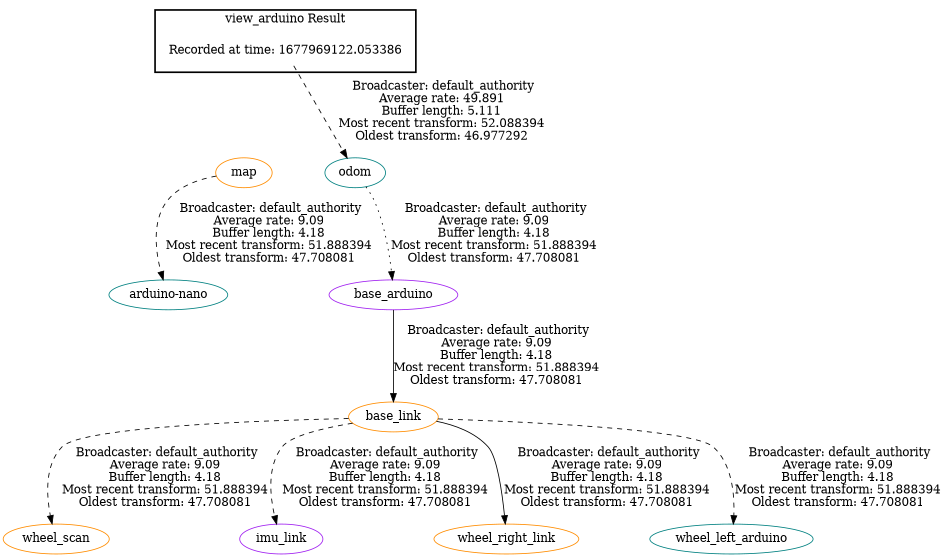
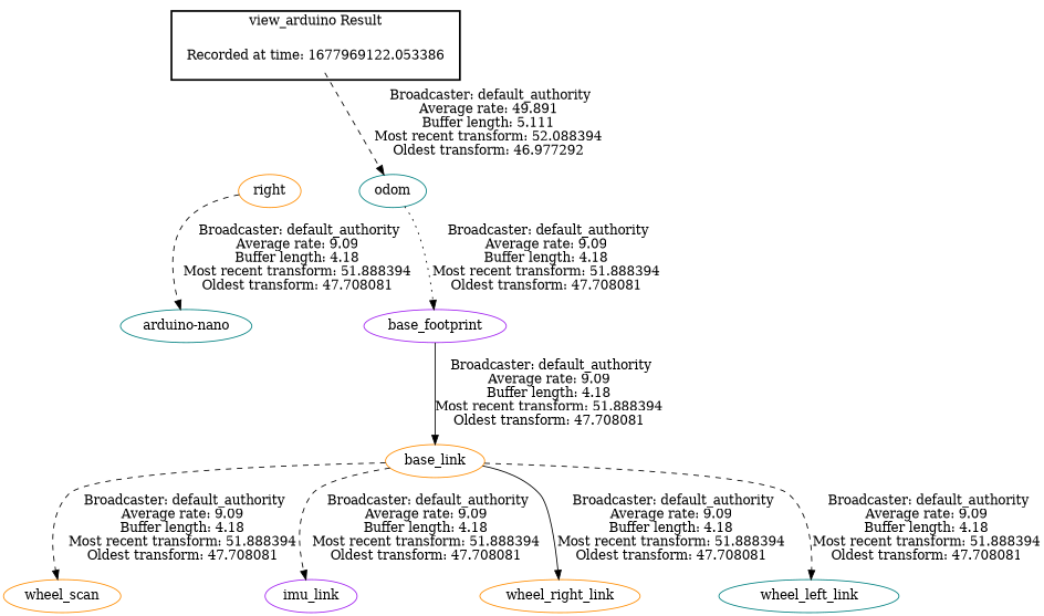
  digraph {
    node [color=darkorange]
    edge [style=dashed]
    "Recorded at time: 1677969122.053386" [color=purple shape=plaintext]
-   map
+   map [label=right]
    odom [color=teal]
    "arduino-nano" [color=teal]
-   base_footprint [color=purple label=base_arduino]
+   base_footprint [color=purple]
    base_link
    n7 [label=wheel_scan]
    imu_link [color=purple]
    wheel_right_link
-   wheel_left_link [color=teal label=wheel_left_arduino]
+   wheel_left_link [color=teal]
    subgraph cluster_1 {
      color=black
      label="view_arduino Result"
      style=bold
      "Recorded at time: 1677969122.053386"
    }
    "Recorded at time: 1677969122.053386" -> map [style=invis]
    "Recorded at time: 1677969122.053386" -> odom [label=" Broadcaster: default_authority\nAverage rate: 49.891\nBuffer length: 5.111\nMost recent transform: 52.088394\nOldest transform: 46.977292\n"]
    map -> "arduino-nano" [label=" Broadcaster: default_authority\nAverage rate: 9.09\nBuffer length: 4.18\nMost recent transform: 51.888394\nOldest transform: 47.708081\n"]
    odom -> base_footprint [label=" Broadcaster: default_authority\nAverage rate: 9.09\nBuffer length: 4.18\nMost recent transform: 51.888394\nOldest transform: 47.708081\n" style=dotted]
    base_footprint -> base_link [label=" Broadcaster: default_authority\nAverage rate: 9.09\nBuffer length: 4.18\nMost recent transform: 51.888394\nOldest transform: 47.708081\n" style=solid]
    base_link -> n7 [label=" Broadcaster: default_authority\nAverage rate: 9.09\nBuffer length: 4.18\nMost recent transform: 51.888394\nOldest transform: 47.708081\n"]
    base_link -> imu_link [label=" Broadcaster: default_authority\nAverage rate: 9.09\nBuffer length: 4.18\nMost recent transform: 51.888394\nOldest transform: 47.708081\n"]
    base_link -> wheel_right_link [label=" Broadcaster: default_authority\nAverage rate: 9.09\nBuffer length: 4.18\nMost recent transform: 51.888394\nOldest transform: 47.708081\n" style=solid]
    base_link -> wheel_left_link [label=" Broadcaster: default_authority\nAverage rate: 9.09\nBuffer length: 4.18\nMost recent transform: 51.888394\nOldest transform: 47.708081\n"]
  }
